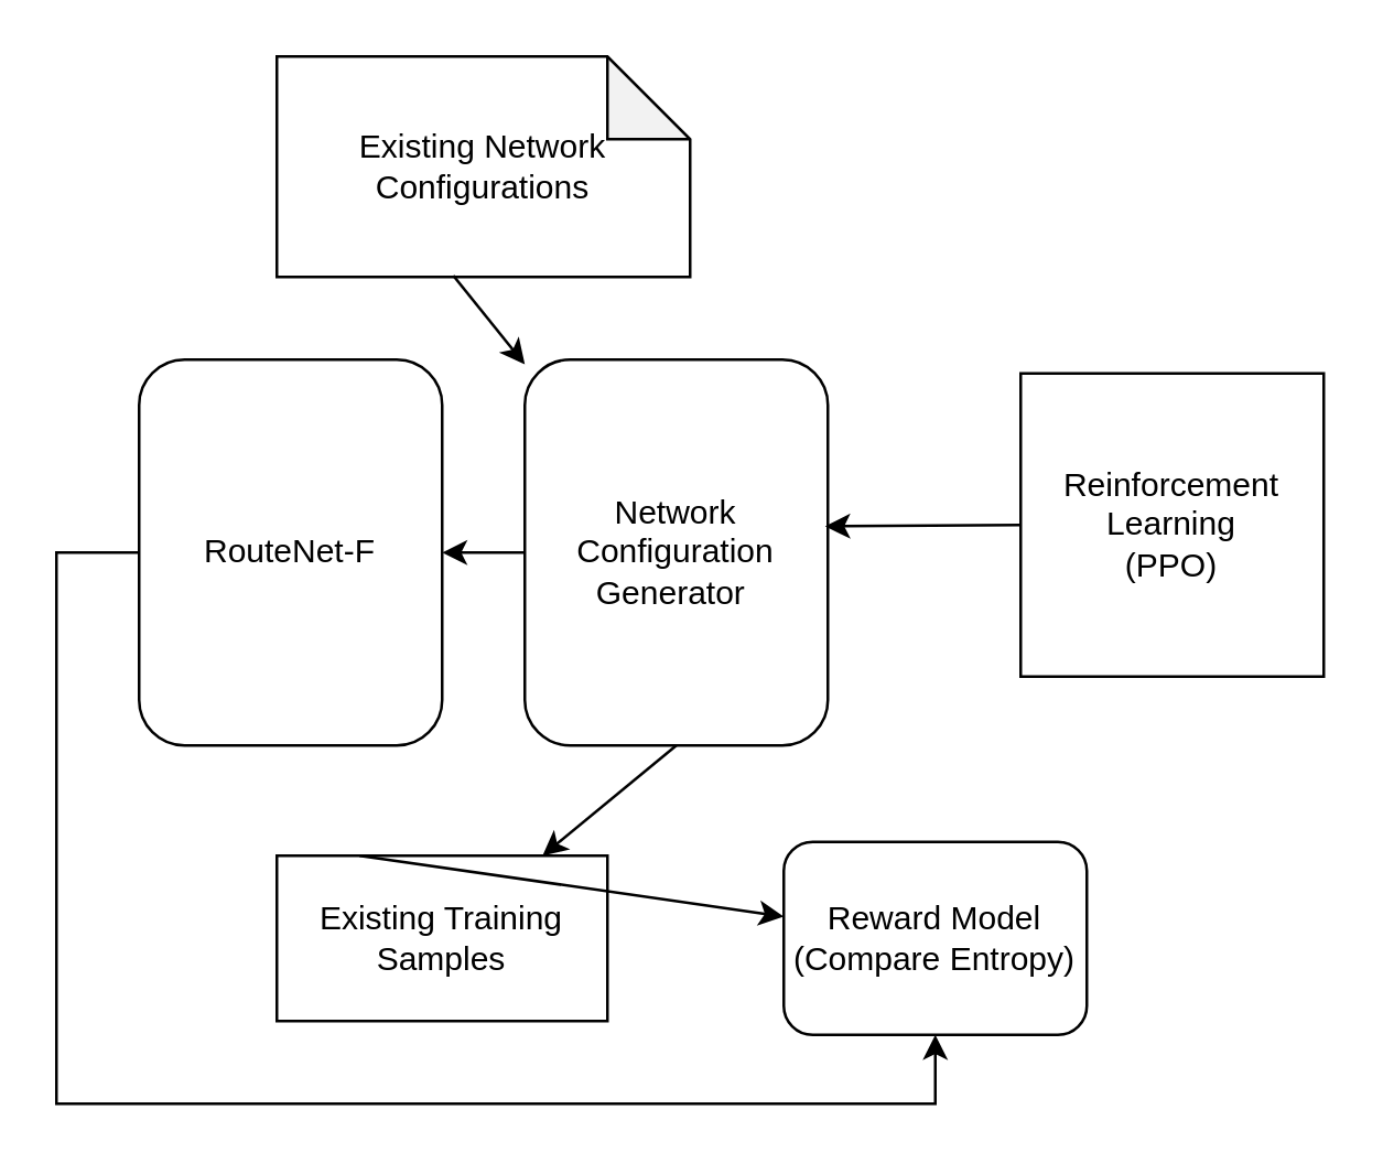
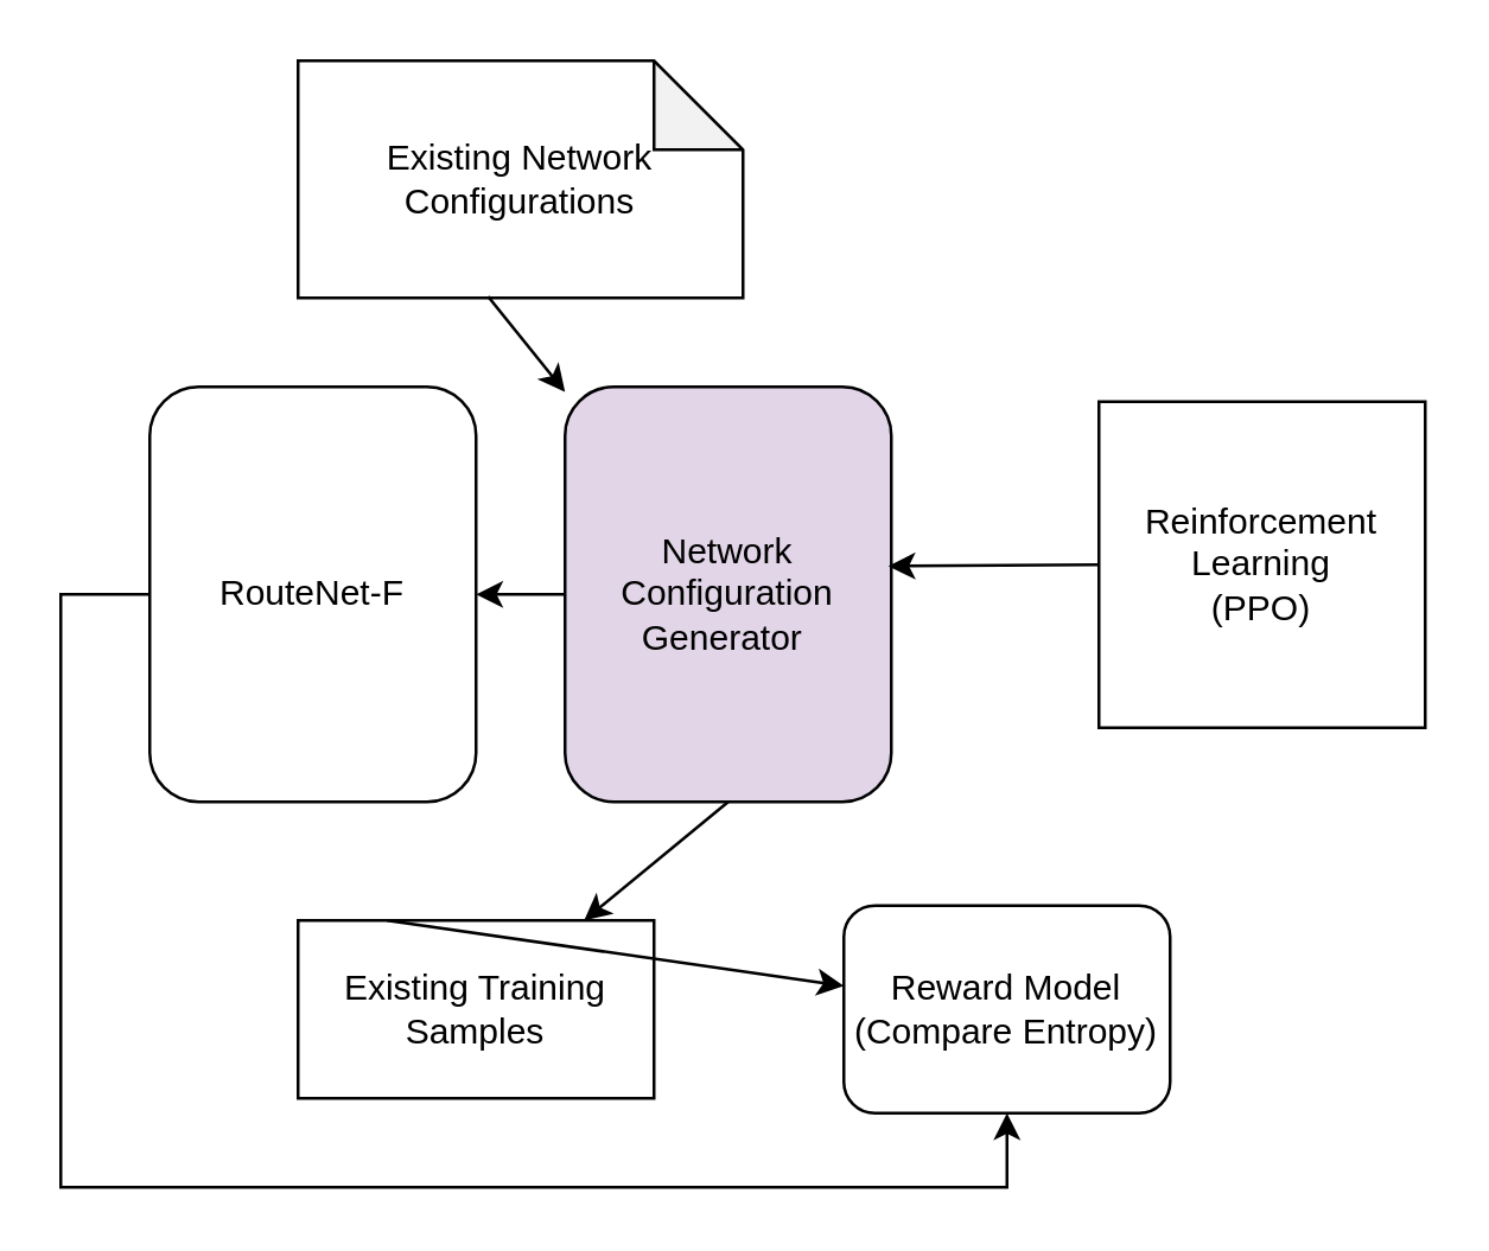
  <mxCell id="0" />
  <mxCell id="1" parent="0" />
  <mxCell id="2" value="Reinforcement Learning&lt;br&gt;(PPO)" style="whiteSpace=wrap;html=1;aspect=fixed;" vertex="1" parent="1"><mxGeometry x="370" y="135" width="110" height="110" as="geometry" /></mxCell>
- <mxCell id="3" value="Network Configuration Generator&amp;nbsp;" style="rounded=1;whiteSpace=wrap;html=1;" vertex="1" parent="1"><mxGeometry x="190" y="130" width="110" height="140" as="geometry" /></mxCell>
+ <mxCell id="3" value="Network Configuration Generator&amp;nbsp;" style="rounded=1;whiteSpace=wrap;html=1;fillColor=#e1d5e7;" vertex="1" parent="1"><mxGeometry x="190" y="130" width="110" height="140" as="geometry" /></mxCell>
  <mxCell id="4" value="RouteNet-F" style="rounded=1;whiteSpace=wrap;html=1;" vertex="1" parent="1"><mxGeometry x="50" y="130" width="110" height="140" as="geometry" /></mxCell>
  <mxCell id="5" value="Existing Training Samples" style="rounded=0;whiteSpace=wrap;html=1;" vertex="1" parent="1"><mxGeometry x="100" y="310" width="120" height="60" as="geometry" /></mxCell>
  <mxCell id="6" value="Existing Network Configurations" style="shape=note;whiteSpace=wrap;html=1;backgroundOutline=1;darkOpacity=0.05;" vertex="1" parent="1"><mxGeometry x="100" y="20" width="150" height="80" as="geometry" /></mxCell>
  <mxCell id="7" value="Reward Model&lt;br&gt;(Compare Entropy)" style="rounded=1;whiteSpace=wrap;html=1;" vertex="1" parent="1"><mxGeometry x="284" y="305" width="110" height="70" as="geometry" /></mxCell>
  <mxCell id="8" value="" style="endArrow=classic;html=1;rounded=0;exitX=0.427;exitY=0.994;exitDx=0;exitDy=0;exitPerimeter=0;" edge="1" parent="1" source="6" target="3"><mxGeometry width="50" height="50" relative="1" as="geometry"><mxPoint x="260" y="200" as="sourcePoint" /><mxPoint x="310" y="150" as="targetPoint" /></mxGeometry></mxCell>
  <mxCell id="9" value="" style="endArrow=classic;html=1;rounded=0;exitX=0.5;exitY=1;exitDx=0;exitDy=0;" edge="1" parent="1" source="3" target="5"><mxGeometry width="50" height="50" relative="1" as="geometry"><mxPoint x="174" y="110" as="sourcePoint" /><mxPoint x="200" y="142" as="targetPoint" /></mxGeometry></mxCell>
  <mxCell id="10" value="" style="endArrow=classic;html=1;rounded=0;exitX=0;exitY=0.5;exitDx=0;exitDy=0;entryX=0.991;entryY=0.432;entryDx=0;entryDy=0;entryPerimeter=0;" edge="1" parent="1" source="2" target="3"><mxGeometry width="50" height="50" relative="1" as="geometry"><mxPoint x="404" y="315" as="sourcePoint" /><mxPoint x="435" y="250" as="targetPoint" /></mxGeometry></mxCell>
  <mxCell id="11" value="" style="endArrow=classic;html=1;rounded=0;exitX=0;exitY=0.5;exitDx=0;exitDy=0;entryX=1;entryY=0.5;entryDx=0;entryDy=0;" edge="1" parent="1" source="3" target="4"><mxGeometry width="50" height="50" relative="1" as="geometry"><mxPoint x="174" y="110" as="sourcePoint" /><mxPoint x="200" y="142" as="targetPoint" /></mxGeometry></mxCell>
  <mxCell id="12" value="" style="endArrow=classic;html=1;rounded=0;exitX=0.25;exitY=0;exitDx=0;exitDy=0;" edge="1" parent="1" source="5" target="7"><mxGeometry width="50" height="50" relative="1" as="geometry"><mxPoint x="200" y="210" as="sourcePoint" /><mxPoint x="170" y="290" as="targetPoint" /></mxGeometry></mxCell>
  <mxCell id="13" value="" style="endArrow=classic;html=1;rounded=0;exitX=0;exitY=0.5;exitDx=0;exitDy=0;entryX=0.5;entryY=1;entryDx=0;entryDy=0;" edge="1" parent="1" source="4" target="7"><mxGeometry width="50" height="50" relative="1" as="geometry"><mxPoint x="260" y="200" as="sourcePoint" /><mxPoint x="460" y="390" as="targetPoint" /><Array as="points"><mxPoint x="20" y="200" /><mxPoint x="20" y="400" /><mxPoint x="339" y="400" /></Array></mxGeometry></mxCell>
